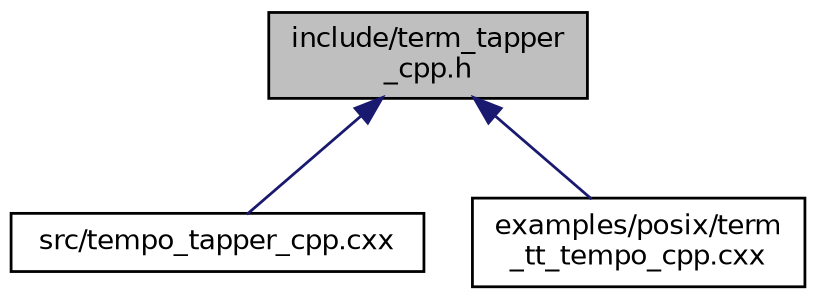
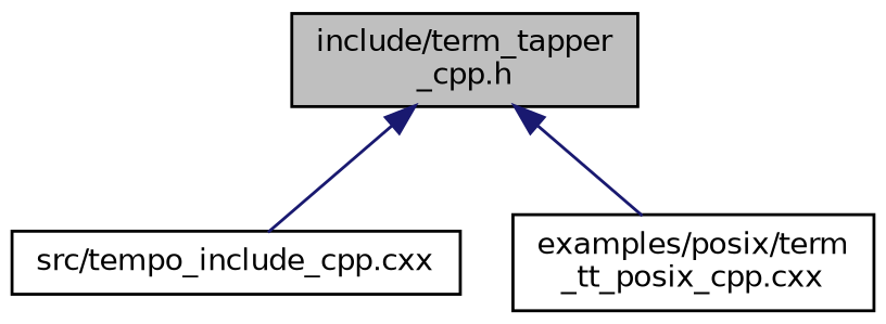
  digraph {
    node [color=black fillcolor=white fontname=Helvetica fontsize=10 shape=record style=filled]
    edge [color=midnightblue dir=back fontname=Helvetica fontsize=10 labelfontname=Helvetica labelfontsize=10 style=solid]
    n1 [fillcolor=grey75 fontcolor=black height=0.2 label="include/term_tapper\l_cpp.h" width=0.4]
-   n2 [height=0.2 label="src/tempo_tapper_cpp.cxx" width=0.4]
-   n3 [height=0.2 label="examples/posix/term\l_tt_tempo_cpp.cxx" width=0.4]
+   n2 [height=0.2 label="src/tempo_include_cpp.cxx" width=0.4]
+   n3 [height=0.2 label="examples/posix/term\l_tt_posix_cpp.cxx" width=0.4]
    n1 -> n2
    n1 -> n3
  }
